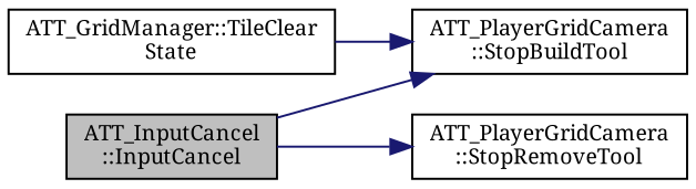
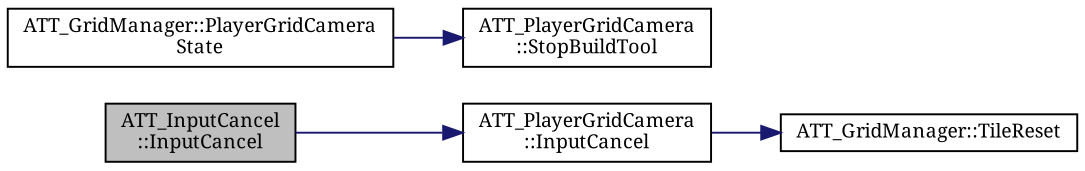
  digraph {
    fontname="Noto Serif"
    rankdir=LR
    node [color=black fillcolor=white fontname="Noto Serif" fontsize=10 shape=record style=filled]
    edge [color=midnightblue fontname="Noto Serif" fontsize=10 labelfontname=Helvetica labelfontsize=10 style=solid]
    n1 [fillcolor=grey75 fontcolor=black height=0.2 label="ATT_InputCancel\l::InputCancel" width=0.4]
    n2 [height=0.2 label="ATT_PlayerGridCamera\l::StopBuildTool" width=0.4]
-   n3 [height=0.2 label="ATT_PlayerGridCamera\l::StopRemoveTool" width=0.4]
-   n5 [height=0.2 label="ATT_GridManager::TileClear\lState" width=0.4]
-   n1 -> n2
+   n3 [height=0.2 label="ATT_PlayerGridCamera\l::InputCancel" width=0.4]
+   n4 [height=0.2 label="ATT_GridManager::TileReset" width=0.4]
+   n5 [height=0.2 label="ATT_GridManager::PlayerGridCamera\lState" width=0.4]
    n1 -> n3
+   n3 -> n4
    n5 -> n2
  }
